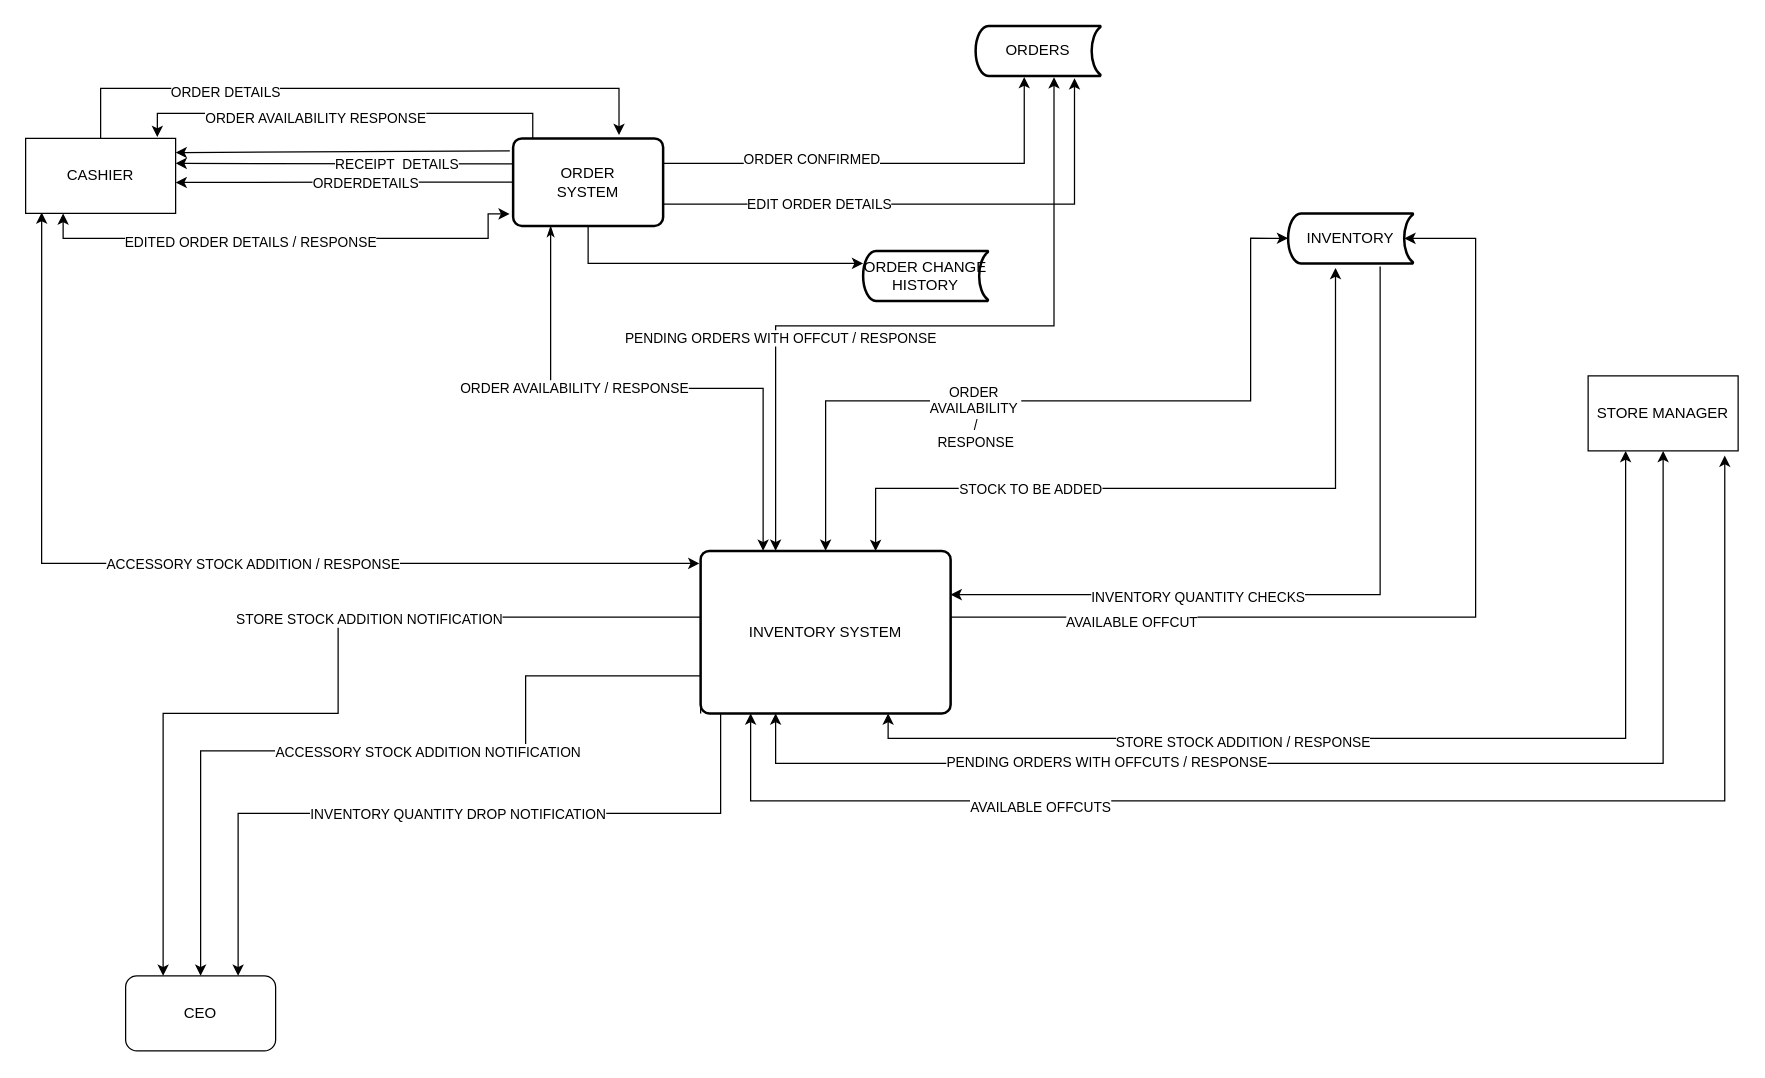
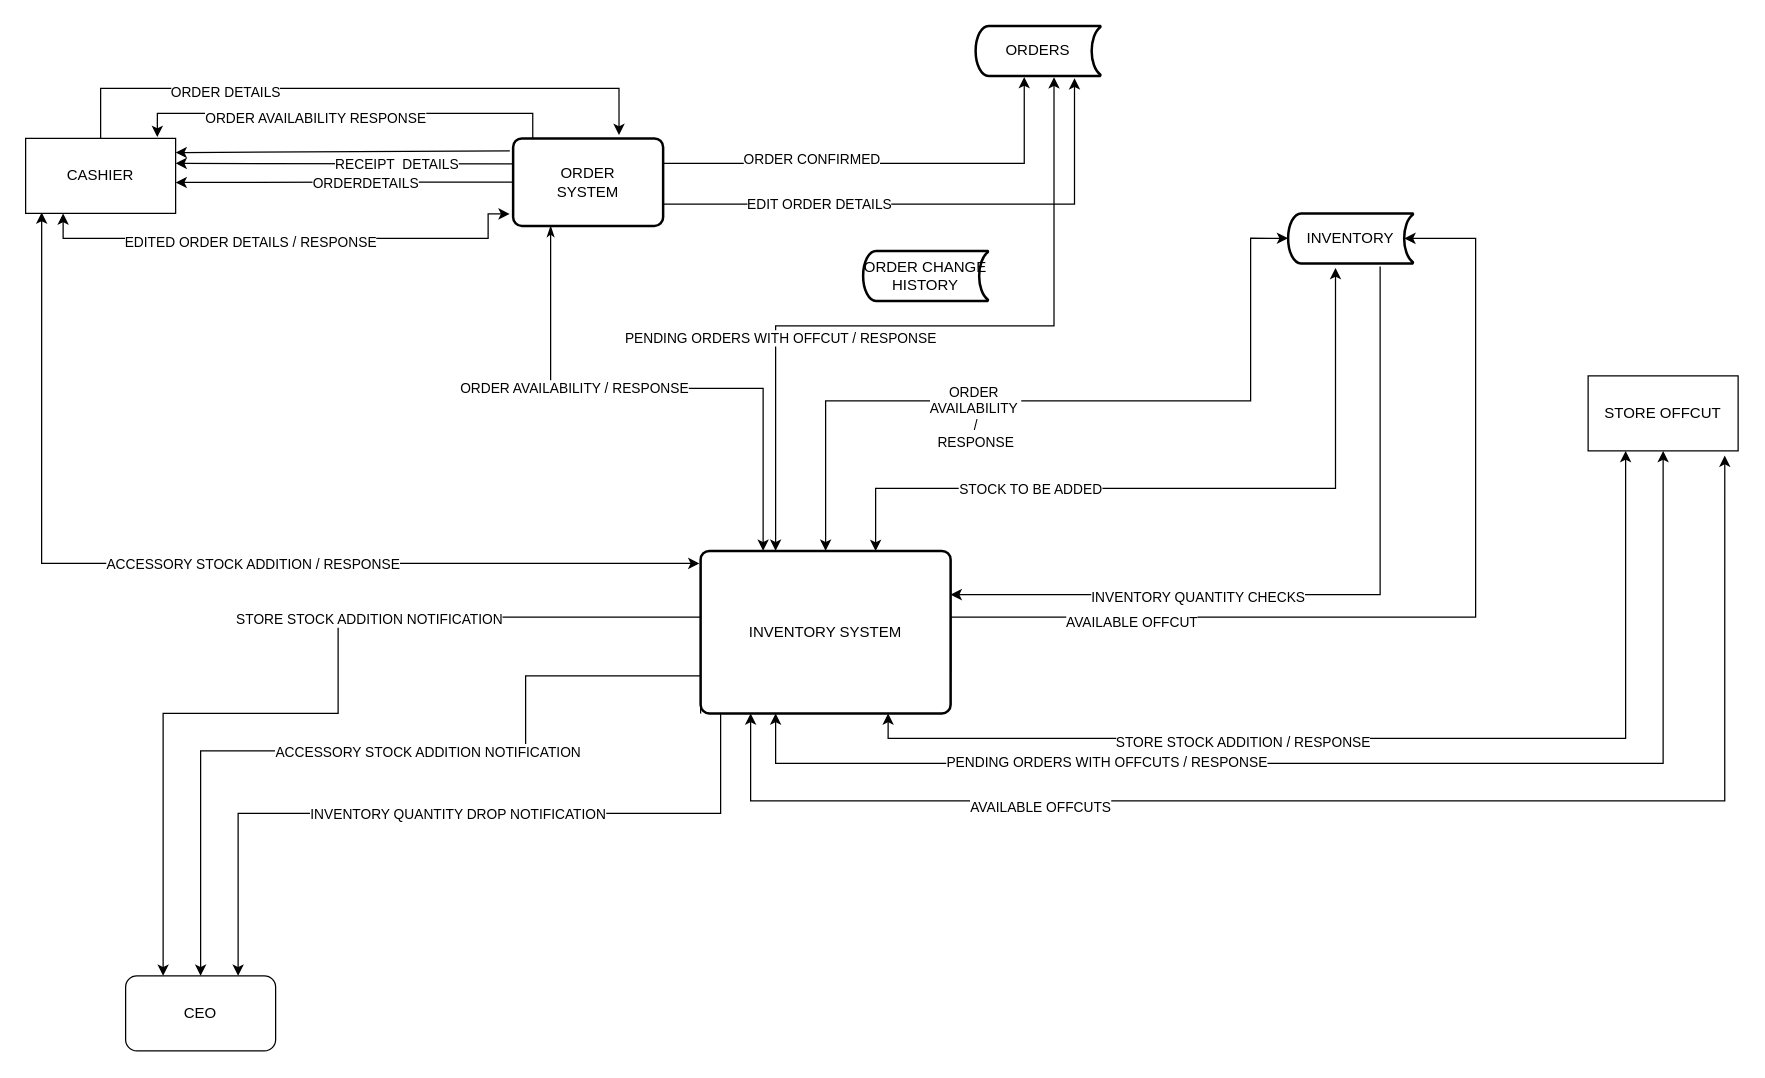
  <mxCell id="0" />
  <mxCell id="1" parent="0" />
  <mxCell id="2" style="edgeStyle=orthogonalEdgeStyle;rounded=0;orthogonalLoop=1;jettySize=auto;html=1;exitX=0.25;exitY=1;exitDx=0;exitDy=0;startArrow=classic;startFill=1;entryX=-0.023;entryY=0.863;entryDx=0;entryDy=0;entryPerimeter=0;" edge="1" parent="1" source="6" target="9"><mxGeometry relative="1" as="geometry"><mxPoint x="440" y="180" as="targetPoint" /><mxPoint x="20" y="40" as="sourcePoint" /><Array as="points"><mxPoint x="50" y="190" /><mxPoint x="390" y="190" /><mxPoint x="390" y="170" /></Array></mxGeometry></mxCell>
  <mxCell id="3" value="EDITED ORDER DETAILS / RESPONSE" style="edgeLabel;html=1;align=center;verticalAlign=middle;resizable=0;points=[];" vertex="1" connectable="0" parent="2"><mxGeometry x="-0.146" y="-2" relative="1" as="geometry"><mxPoint as="offset" /></mxGeometry></mxCell>
  <mxCell id="4" style="edgeStyle=orthogonalEdgeStyle;rounded=0;orthogonalLoop=1;jettySize=auto;html=1;exitX=0.107;exitY=0.988;exitDx=0;exitDy=0;exitPerimeter=0;startArrow=classic;startFill=1;" edge="1" parent="1" source="6"><mxGeometry relative="1" as="geometry"><mxPoint x="559" y="450" as="targetPoint" /><Array as="points"><mxPoint x="33" y="450" /><mxPoint x="559" y="450" /></Array></mxGeometry></mxCell>
  <mxCell id="5" value="ACCESSORY STOCK ADDITION / RESPONSE" style="edgeLabel;html=1;align=center;verticalAlign=middle;resizable=0;points=[];" vertex="1" connectable="0" parent="4"><mxGeometry x="0.112" relative="1" as="geometry"><mxPoint as="offset" /></mxGeometry></mxCell>
  <mxCell id="6" value="CASHIER" style="rounded=0;whiteSpace=wrap;html=1;" vertex="1" parent="1"><mxGeometry x="20" y="110" width="120" height="60" as="geometry" /></mxCell>
  <mxCell id="7" style="rounded=0;orthogonalLoop=1;jettySize=auto;html=1;exitX=0.131;exitY=0.011;exitDx=0;exitDy=0;exitPerimeter=0;entryX=0.878;entryY=-0.018;entryDx=0;entryDy=0;entryPerimeter=0;edgeStyle=orthogonalEdgeStyle;" edge="1" parent="1" source="9" target="6"><mxGeometry relative="1" as="geometry"><mxPoint x="410.12" y="121.11" as="sourcePoint" /><mxPoint x="140" y="118.9" as="targetPoint" /><Array as="points"><mxPoint x="426" y="90" /><mxPoint x="125" y="90" /></Array></mxGeometry></mxCell>
  <mxCell id="8" value="ORDER AVAILABILITY RESPONSE" style="edgeLabel;html=1;align=center;verticalAlign=middle;resizable=0;points=[];" vertex="1" connectable="0" parent="7"><mxGeometry x="0.146" y="3" relative="1" as="geometry"><mxPoint as="offset" /></mxGeometry></mxCell>
  <mxCell id="9" value="ORDER&lt;div&gt;SYSTEM&lt;/div&gt;" style="rounded=1;whiteSpace=wrap;html=1;absoluteArcSize=1;arcSize=14;strokeWidth=2;" vertex="1" parent="1"><mxGeometry x="410" y="110" width="120" height="70" as="geometry" /></mxCell>
  <mxCell id="10" value="ORDERS" style="strokeWidth=2;html=1;shape=mxgraph.flowchart.stored_data;whiteSpace=wrap;" vertex="1" parent="1"><mxGeometry x="780" y="20" width="100" height="40" as="geometry" /></mxCell>
  <mxCell id="11" style="edgeStyle=orthogonalEdgeStyle;rounded=0;orthogonalLoop=1;jettySize=auto;html=1;exitX=0.736;exitY=1.06;exitDx=0;exitDy=0;exitPerimeter=0;" edge="1" parent="1" source="13" target="35"><mxGeometry relative="1" as="geometry"><Array as="points"><mxPoint x="1104" y="475" /></Array></mxGeometry></mxCell>
  <mxCell id="12" value="INVENTORY QUANTITY CHECKS" style="edgeLabel;html=1;align=center;verticalAlign=middle;resizable=0;points=[];" vertex="1" connectable="0" parent="11"><mxGeometry x="0.347" y="1" relative="1" as="geometry"><mxPoint x="-1" as="offset" /></mxGeometry></mxCell>
  <mxCell id="13" value="INVENTORY" style="strokeWidth=2;html=1;shape=mxgraph.flowchart.stored_data;whiteSpace=wrap;" vertex="1" parent="1"><mxGeometry x="1030" y="170" width="100" height="40" as="geometry" /></mxCell>
  <mxCell id="14" style="edgeStyle=orthogonalEdgeStyle;rounded=0;orthogonalLoop=1;jettySize=auto;html=1;exitX=0.5;exitY=0;exitDx=0;exitDy=0;entryX=0.706;entryY=-0.038;entryDx=0;entryDy=0;entryPerimeter=0;" edge="1" parent="1" source="6" target="9"><mxGeometry relative="1" as="geometry"><mxPoint x="440" y="110" as="targetPoint" /><Array as="points"><mxPoint x="80" y="70" /><mxPoint x="495" y="70" /></Array></mxGeometry></mxCell>
  <mxCell id="15" value="ORDER DETAILS" style="edgeLabel;html=1;align=center;verticalAlign=middle;resizable=0;points=[];" vertex="1" connectable="0" parent="14"><mxGeometry x="-0.433" y="-2" relative="1" as="geometry"><mxPoint as="offset" /></mxGeometry></mxCell>
  <mxCell id="16" style="edgeStyle=orthogonalEdgeStyle;rounded=0;orthogonalLoop=1;jettySize=auto;html=1;startArrow=classicThin;startFill=1;entryX=0.25;entryY=0;entryDx=0;entryDy=0;exitX=0.25;exitY=1;exitDx=0;exitDy=0;" edge="1" parent="1" source="9" target="35"><mxGeometry relative="1" as="geometry"><mxPoint x="520" y="110" as="sourcePoint" /><mxPoint x="799.2" y="10" as="targetPoint" /><Array as="points" /></mxGeometry></mxCell>
  <mxCell id="17" value="ORDER AVAILABILITY / RESPONSE" style="edgeLabel;html=1;align=center;verticalAlign=middle;resizable=0;points=[];" vertex="1" connectable="0" parent="16"><mxGeometry x="-0.313" y="1" relative="1" as="geometry"><mxPoint as="offset" /></mxGeometry></mxCell>
  <mxCell id="18" style="edgeStyle=orthogonalEdgeStyle;rounded=0;orthogonalLoop=1;jettySize=auto;html=1;entryX=0.389;entryY=1.024;entryDx=0;entryDy=0;entryPerimeter=0;" edge="1" parent="1" target="10"><mxGeometry relative="1" as="geometry"><mxPoint x="530" y="130" as="sourcePoint" /><mxPoint x="820" y="80" as="targetPoint" /><Array as="points"><mxPoint x="819" y="130" /></Array></mxGeometry></mxCell>
  <mxCell id="19" value="ORDER CONFIRMED" style="edgeLabel;html=1;align=center;verticalAlign=middle;resizable=0;points=[];" vertex="1" connectable="0" parent="18"><mxGeometry x="-0.341" y="4" relative="1" as="geometry"><mxPoint as="offset" /></mxGeometry></mxCell>
  <mxCell id="20" style="rounded=0;orthogonalLoop=1;jettySize=auto;html=1;entryX=1.022;entryY=0.611;entryDx=0;entryDy=0;entryPerimeter=0;" edge="1" parent="1"><mxGeometry relative="1" as="geometry"><mxPoint x="407.36" y="120.004" as="sourcePoint" /><mxPoint x="140" y="121.36" as="targetPoint" /></mxGeometry></mxCell>
  <mxCell id="21" style="rounded=0;orthogonalLoop=1;jettySize=auto;html=1;exitX=0;exitY=0.75;exitDx=0;exitDy=0;entryX=1;entryY=0.867;entryDx=0;entryDy=0;entryPerimeter=0;" edge="1" parent="1"><mxGeometry relative="1" as="geometry"><mxPoint x="410" y="130.48" as="sourcePoint" /><mxPoint x="140" y="130" as="targetPoint" /></mxGeometry></mxCell>
  <mxCell id="22" value="RECEIPT&amp;nbsp; DETAILS" style="edgeLabel;html=1;align=center;verticalAlign=middle;resizable=0;points=[];" vertex="1" connectable="0" parent="21"><mxGeometry x="-0.305" relative="1" as="geometry"><mxPoint as="offset" /></mxGeometry></mxCell>
  <mxCell id="23" style="edgeStyle=orthogonalEdgeStyle;rounded=0;orthogonalLoop=1;jettySize=auto;html=1;exitX=0;exitY=0.5;exitDx=0;exitDy=0;entryX=1;entryY=0.588;entryDx=0;entryDy=0;entryPerimeter=0;" edge="1" parent="1" source="9" target="6"><mxGeometry relative="1" as="geometry" /></mxCell>
  <mxCell id="24" value="ORDERDETAILS" style="edgeLabel;html=1;align=center;verticalAlign=middle;resizable=0;points=[];" vertex="1" connectable="0" parent="23"><mxGeometry x="-0.12" relative="1" as="geometry"><mxPoint as="offset" /></mxGeometry></mxCell>
  <mxCell id="25" style="edgeStyle=orthogonalEdgeStyle;rounded=0;orthogonalLoop=1;jettySize=auto;html=1;exitX=1;exitY=0.75;exitDx=0;exitDy=0;entryX=0.791;entryY=1.046;entryDx=0;entryDy=0;entryPerimeter=0;" edge="1" parent="1" source="9" target="10"><mxGeometry relative="1" as="geometry" /></mxCell>
  <mxCell id="26" value="EDIT ORDER DETAILS" style="edgeLabel;html=1;align=center;verticalAlign=middle;resizable=0;points=[];" vertex="1" connectable="0" parent="25"><mxGeometry x="-0.424" relative="1" as="geometry"><mxPoint as="offset" /></mxGeometry></mxCell>
  <mxCell id="27" value="ORDER CHANGE HISTORY" style="strokeWidth=2;html=1;shape=mxgraph.flowchart.stored_data;whiteSpace=wrap;" vertex="1" parent="1"><mxGeometry x="690" y="200" width="100" height="40" as="geometry" /></mxCell>
- <mxCell id="28" style="edgeStyle=orthogonalEdgeStyle;rounded=0;orthogonalLoop=1;jettySize=auto;html=1;exitX=0.5;exitY=1;exitDx=0;exitDy=0;" edge="1" parent="1" source="9" target="27"><mxGeometry relative="1" as="geometry"><Array as="points"><mxPoint x="470" y="210" /></Array></mxGeometry></mxCell>
  <mxCell id="29" style="edgeStyle=orthogonalEdgeStyle;rounded=0;orthogonalLoop=1;jettySize=auto;html=1;entryX=0.75;entryY=0;entryDx=0;entryDy=0;" edge="1" parent="1" source="35" target="51"><mxGeometry relative="1" as="geometry"><mxPoint x="250" y="710" as="targetPoint" /><Array as="points"><mxPoint x="576" y="650" /><mxPoint x="190" y="650" /></Array></mxGeometry></mxCell>
  <mxCell id="30" value="INVENTORY QUANTITY DROP NOTIFICATION" style="edgeLabel;html=1;align=center;verticalAlign=middle;resizable=0;points=[];" vertex="1" connectable="0" parent="29"><mxGeometry x="-0.025" relative="1" as="geometry"><mxPoint as="offset" /></mxGeometry></mxCell>
  <mxCell id="31" style="edgeStyle=orthogonalEdgeStyle;rounded=0;orthogonalLoop=1;jettySize=auto;html=1;exitX=0;exitY=1;exitDx=0;exitDy=0;entryX=0.5;entryY=0;entryDx=0;entryDy=0;" edge="1" parent="1" source="35" target="51"><mxGeometry relative="1" as="geometry"><Array as="points"><mxPoint x="560" y="540" /><mxPoint x="420" y="540" /><mxPoint x="420" y="600" /><mxPoint x="160" y="600" /></Array></mxGeometry></mxCell>
  <mxCell id="32" value="ACCESSORY STOCK ADDITION NOTIFICATION" style="edgeLabel;html=1;align=center;verticalAlign=middle;resizable=0;points=[];" vertex="1" connectable="0" parent="31"><mxGeometry x="-0.081" relative="1" as="geometry"><mxPoint x="-1" as="offset" /></mxGeometry></mxCell>
  <mxCell id="33" style="edgeStyle=orthogonalEdgeStyle;rounded=0;orthogonalLoop=1;jettySize=auto;html=1;exitX=0;exitY=0.75;exitDx=0;exitDy=0;entryX=0.25;entryY=0;entryDx=0;entryDy=0;" edge="1" parent="1" source="35" target="51"><mxGeometry relative="1" as="geometry"><Array as="points"><mxPoint x="270" y="493" /><mxPoint x="270" y="570" /><mxPoint x="130" y="570" /></Array></mxGeometry></mxCell>
  <mxCell id="34" value="STORE STOCK ADDITION NOTIFICATION" style="edgeLabel;html=1;align=center;verticalAlign=middle;resizable=0;points=[];" vertex="1" connectable="0" parent="33"><mxGeometry x="-0.185" y="1" relative="1" as="geometry"><mxPoint as="offset" /></mxGeometry></mxCell>
  <mxCell id="35" value="INVENTORY SYSTEM" style="rounded=1;whiteSpace=wrap;html=1;absoluteArcSize=1;arcSize=14;strokeWidth=2;" vertex="1" parent="1"><mxGeometry x="560" y="440" width="200" height="130" as="geometry" /></mxCell>
  <mxCell id="36" style="edgeStyle=orthogonalEdgeStyle;rounded=0;orthogonalLoop=1;jettySize=auto;html=1;exitX=0.911;exitY=1.063;exitDx=0;exitDy=0;startArrow=classic;startFill=1;exitPerimeter=0;" edge="1" parent="1" source="42"><mxGeometry relative="1" as="geometry"><mxPoint x="600" y="570" as="targetPoint" /><Array as="points"><mxPoint x="1379" y="640" /><mxPoint x="600" y="640" /></Array></mxGeometry></mxCell>
  <mxCell id="37" value="AVAILABLE OFFCUTS" style="edgeLabel;html=1;align=center;verticalAlign=middle;resizable=0;points=[];" vertex="1" connectable="0" parent="36"><mxGeometry x="0.463" y="4" relative="1" as="geometry"><mxPoint x="-1" as="offset" /></mxGeometry></mxCell>
  <mxCell id="38" style="edgeStyle=orthogonalEdgeStyle;rounded=0;orthogonalLoop=1;jettySize=auto;html=1;exitX=0.5;exitY=1;exitDx=0;exitDy=0;startArrow=classic;startFill=1;" edge="1" parent="1" source="42" target="35"><mxGeometry relative="1" as="geometry"><mxPoint x="620" y="570" as="targetPoint" /><Array as="points"><mxPoint x="1330" y="610" /><mxPoint x="620" y="610" /></Array></mxGeometry></mxCell>
  <mxCell id="39" value="PENDING ORDERS WITH OFFCUTS / RESPONSE" style="edgeLabel;html=1;align=center;verticalAlign=middle;resizable=0;points=[];" vertex="1" connectable="0" parent="38"><mxGeometry x="0.392" y="-2" relative="1" as="geometry"><mxPoint as="offset" /></mxGeometry></mxCell>
  <mxCell id="40" style="edgeStyle=orthogonalEdgeStyle;rounded=0;orthogonalLoop=1;jettySize=auto;html=1;exitX=0.25;exitY=1;exitDx=0;exitDy=0;entryX=0.75;entryY=1;entryDx=0;entryDy=0;startArrow=classic;startFill=1;" edge="1" parent="1" source="42" target="35"><mxGeometry relative="1" as="geometry" /></mxCell>
  <mxCell id="41" value="STORE STOCK ADDITION / RESPONSE" style="edgeLabel;html=1;align=center;verticalAlign=middle;resizable=0;points=[];" vertex="1" connectable="0" parent="40"><mxGeometry x="0.279" y="2" relative="1" as="geometry"><mxPoint as="offset" /></mxGeometry></mxCell>
- <mxCell id="42" value="STORE MANAGER" style="rounded=0;whiteSpace=wrap;html=1;" vertex="1" parent="1"><mxGeometry x="1270" y="300" width="120" height="60" as="geometry" /></mxCell>
+ <mxCell id="42" value="STORE OFFCUT" style="rounded=0;whiteSpace=wrap;html=1;" vertex="1" parent="1"><mxGeometry x="1270" y="300" width="120" height="60" as="geometry" /></mxCell>
  <mxCell id="43" style="edgeStyle=orthogonalEdgeStyle;rounded=0;orthogonalLoop=1;jettySize=auto;html=1;startArrow=classic;startFill=1;entryX=0;entryY=0.5;entryDx=0;entryDy=0;entryPerimeter=0;" edge="1" parent="1"><mxGeometry relative="1" as="geometry"><mxPoint x="660" y="439.92" as="sourcePoint" /><mxPoint x="1030" y="189.92" as="targetPoint" /><Array as="points"><mxPoint x="660" y="320" /><mxPoint x="1000" y="320" /><mxPoint x="1000" y="190" /></Array></mxGeometry></mxCell>
  <mxCell id="44" value="ORDER&amp;nbsp;&lt;div&gt;AVAILABILITY&amp;nbsp;&lt;div&gt;&lt;span style=&quot;background-color: light-dark(#ffffff, var(--ge-dark-color, #121212)); color: light-dark(rgb(0, 0, 0), rgb(255, 255, 255));&quot;&gt;/&lt;/span&gt;&lt;/div&gt;&lt;div&gt;&lt;span style=&quot;background-color: light-dark(#ffffff, var(--ge-dark-color, #121212)); color: light-dark(rgb(0, 0, 0), rgb(255, 255, 255));&quot;&gt;RESPONSE&lt;/span&gt;&lt;/div&gt;&lt;/div&gt;" style="edgeLabel;html=1;align=center;verticalAlign=middle;resizable=0;points=[];" vertex="1" connectable="0" parent="43"><mxGeometry x="-0.289" y="-1" relative="1" as="geometry"><mxPoint x="19" y="11" as="offset" /></mxGeometry></mxCell>
  <mxCell id="45" style="edgeStyle=orthogonalEdgeStyle;rounded=0;orthogonalLoop=1;jettySize=auto;html=1;entryX=0.379;entryY=1.09;entryDx=0;entryDy=0;entryPerimeter=0;startArrow=classic;startFill=1;exitX=0.7;exitY=0.001;exitDx=0;exitDy=0;exitPerimeter=0;" edge="1" parent="1" source="35" target="13"><mxGeometry relative="1" as="geometry"><mxPoint x="663" y="440" as="sourcePoint" /><Array as="points"><mxPoint x="700" y="440" /><mxPoint x="700" y="390" /><mxPoint x="1068" y="390" /></Array></mxGeometry></mxCell>
  <mxCell id="46" value="STOCK TO BE ADDED" style="edgeLabel;html=1;align=center;verticalAlign=middle;resizable=0;points=[];" vertex="1" connectable="0" parent="45"><mxGeometry x="-0.414" relative="1" as="geometry"><mxPoint as="offset" /></mxGeometry></mxCell>
  <mxCell id="47" style="edgeStyle=orthogonalEdgeStyle;rounded=0;orthogonalLoop=1;jettySize=auto;html=1;exitX=0.75;exitY=0;exitDx=0;exitDy=0;startArrow=classic;startFill=1;entryX=0.627;entryY=1.025;entryDx=0;entryDy=0;entryPerimeter=0;" edge="1" parent="1" target="10"><mxGeometry relative="1" as="geometry"><mxPoint x="620" y="440" as="sourcePoint" /><mxPoint x="843" y="70" as="targetPoint" /><Array as="points"><mxPoint x="620" y="260" /><mxPoint x="843" y="260" /></Array></mxGeometry></mxCell>
  <mxCell id="48" value="PENDING ORDERS WITH OFFCUT / RESPONSE" style="edgeLabel;html=1;align=center;verticalAlign=middle;resizable=0;points=[];" vertex="1" connectable="0" parent="47"><mxGeometry x="-0.432" y="-3" relative="1" as="geometry"><mxPoint as="offset" /></mxGeometry></mxCell>
  <mxCell id="49" style="edgeStyle=orthogonalEdgeStyle;rounded=0;orthogonalLoop=1;jettySize=auto;html=1;exitX=1;exitY=0.75;exitDx=0;exitDy=0;entryX=0.93;entryY=0.5;entryDx=0;entryDy=0;entryPerimeter=0;" edge="1" parent="1" source="35" target="13"><mxGeometry relative="1" as="geometry"><Array as="points"><mxPoint x="1180" y="493" /><mxPoint x="1180" y="190" /></Array></mxGeometry></mxCell>
  <mxCell id="50" value="AVAILABLE OFFCUT" style="edgeLabel;html=1;align=center;verticalAlign=middle;resizable=0;points=[];" vertex="1" connectable="0" parent="49"><mxGeometry x="-0.544" y="-3" relative="1" as="geometry"><mxPoint x="1" as="offset" /></mxGeometry></mxCell>
  <mxCell id="51" value="&lt;font&gt;CEO&lt;/font&gt;" style="whiteSpace=wrap;html=1;rounded=1;" vertex="1" parent="1"><mxGeometry x="100" y="780" width="120" height="60" as="geometry" /></mxCell>
